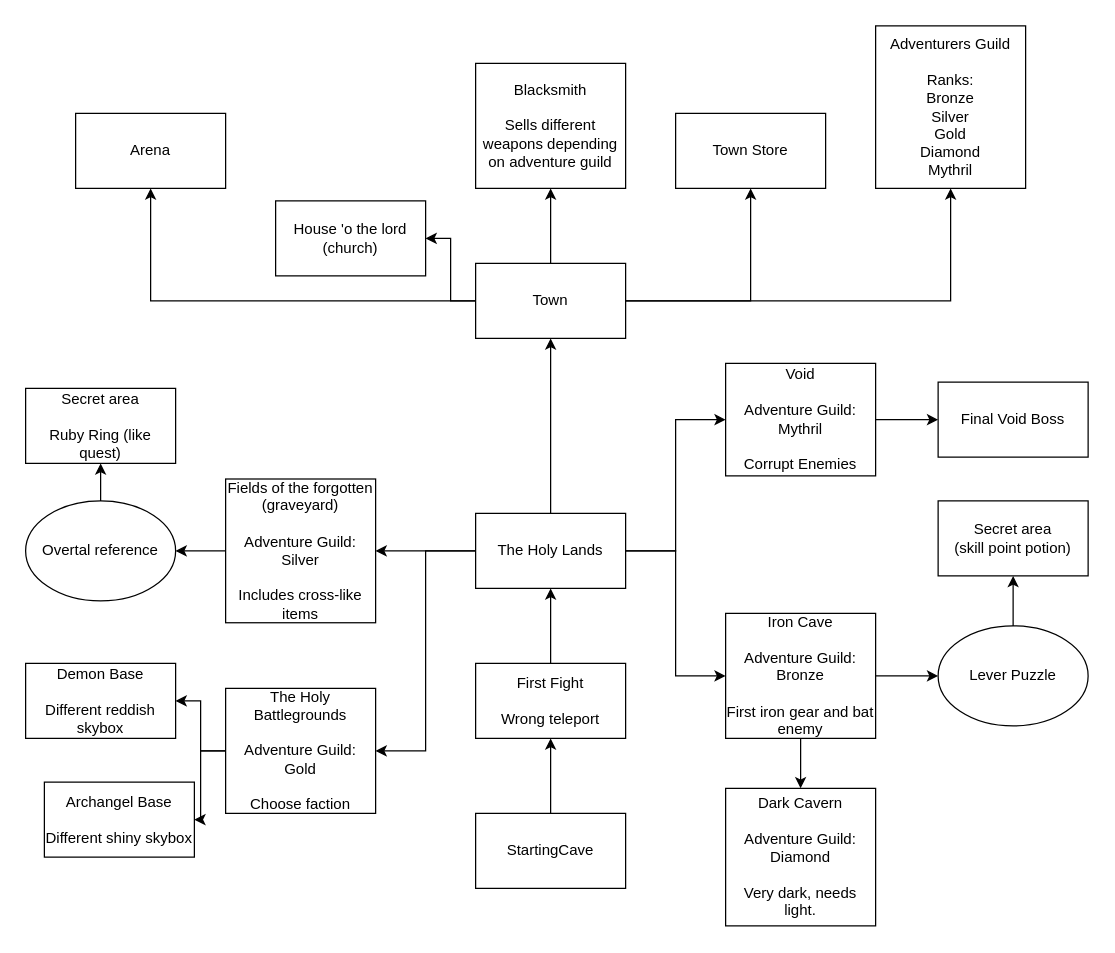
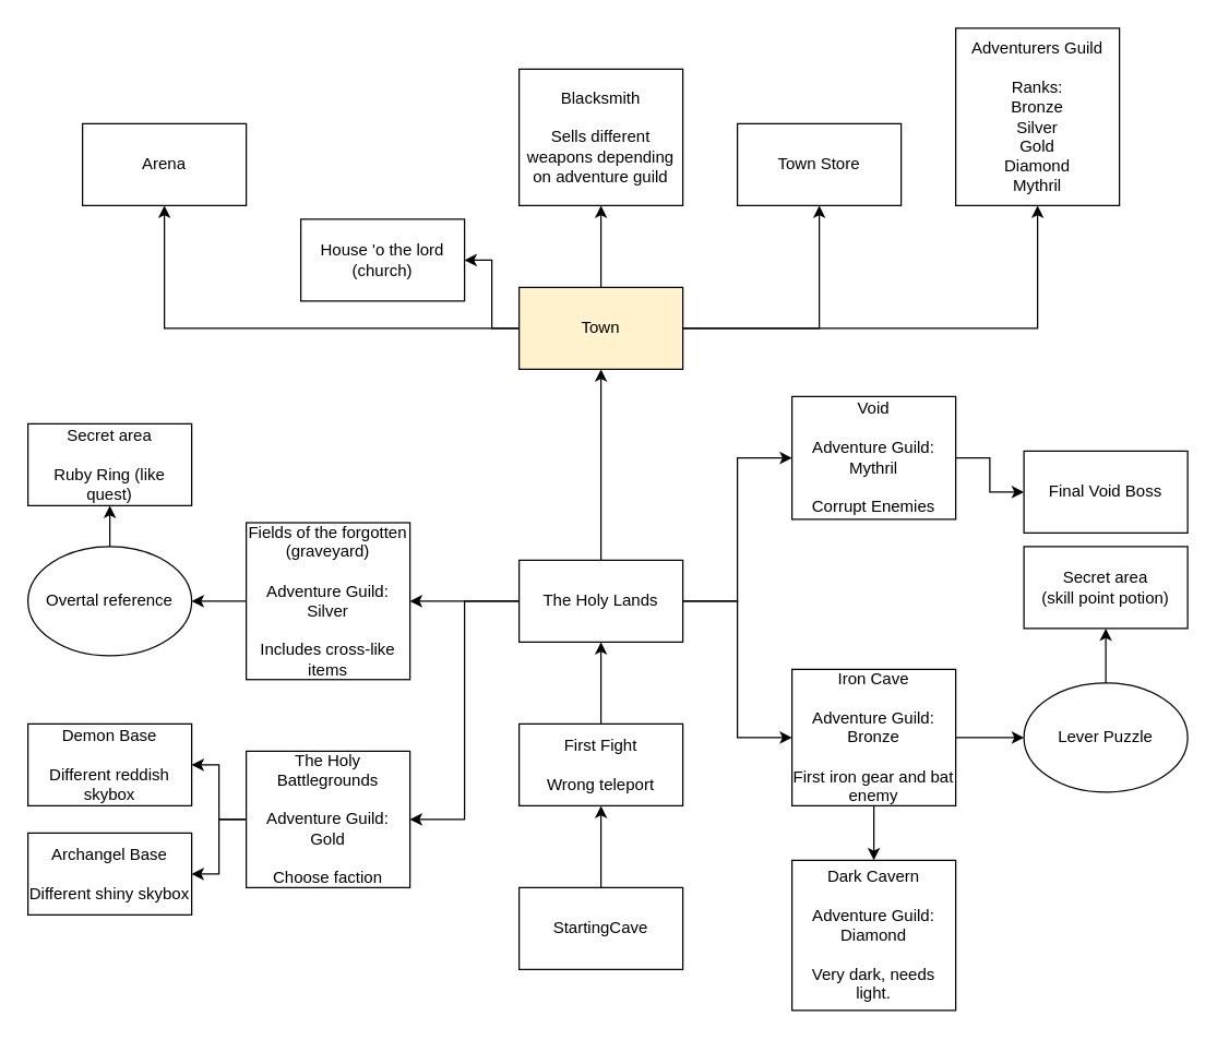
  <mxCell id="0" />
  <mxCell id="1" parent="0" />
  <mxCell id="2" style="edgeStyle=orthogonalEdgeStyle;rounded=0;orthogonalLoop=1;jettySize=auto;html=1;entryX=0.5;entryY=1;entryDx=0;entryDy=0;" edge="1" parent="1" source="3" target="25"><mxGeometry relative="1" as="geometry" /></mxCell>
  <mxCell id="3" value="StartingCave" style="rounded=0;whiteSpace=wrap;html=1;" vertex="1" parent="1"><mxGeometry x="380" y="650" width="120" height="60" as="geometry" /></mxCell>
  <mxCell id="4" style="edgeStyle=orthogonalEdgeStyle;rounded=0;orthogonalLoop=1;jettySize=auto;html=1;entryX=0.5;entryY=1;entryDx=0;entryDy=0;" edge="1" parent="1" source="9" target="15"><mxGeometry relative="1" as="geometry" /></mxCell>
  <mxCell id="5" style="edgeStyle=orthogonalEdgeStyle;rounded=0;orthogonalLoop=1;jettySize=auto;html=1;" edge="1" parent="1" source="9" target="30"><mxGeometry relative="1" as="geometry" /></mxCell>
  <mxCell id="6" style="edgeStyle=orthogonalEdgeStyle;rounded=0;orthogonalLoop=1;jettySize=auto;html=1;entryX=1;entryY=0.5;entryDx=0;entryDy=0;" edge="1" parent="1" source="9" target="36"><mxGeometry relative="1" as="geometry" /></mxCell>
  <mxCell id="7" style="edgeStyle=orthogonalEdgeStyle;rounded=0;orthogonalLoop=1;jettySize=auto;html=1;entryX=0;entryY=0.5;entryDx=0;entryDy=0;" edge="1" parent="1" source="9" target="23"><mxGeometry relative="1" as="geometry" /></mxCell>
  <mxCell id="8" style="edgeStyle=orthogonalEdgeStyle;rounded=0;orthogonalLoop=1;jettySize=auto;html=1;entryX=0;entryY=0.5;entryDx=0;entryDy=0;" edge="1" parent="1" source="9" target="41"><mxGeometry relative="1" as="geometry" /></mxCell>
  <mxCell id="9" value="The Holy Lands" style="rounded=0;whiteSpace=wrap;html=1;" vertex="1" parent="1"><mxGeometry x="380" y="410" width="120" height="60" as="geometry" /></mxCell>
  <mxCell id="10" style="edgeStyle=orthogonalEdgeStyle;rounded=0;orthogonalLoop=1;jettySize=auto;html=1;entryX=0.5;entryY=1;entryDx=0;entryDy=0;" edge="1" parent="1" source="15" target="16"><mxGeometry relative="1" as="geometry" /></mxCell>
  <mxCell id="11" style="edgeStyle=orthogonalEdgeStyle;rounded=0;orthogonalLoop=1;jettySize=auto;html=1;entryX=0.5;entryY=1;entryDx=0;entryDy=0;" edge="1" parent="1" source="15" target="17"><mxGeometry relative="1" as="geometry" /></mxCell>
  <mxCell id="12" style="edgeStyle=orthogonalEdgeStyle;rounded=0;orthogonalLoop=1;jettySize=auto;html=1;" edge="1" parent="1" source="15" target="18"><mxGeometry relative="1" as="geometry" /></mxCell>
  <mxCell id="13" style="edgeStyle=orthogonalEdgeStyle;rounded=0;orthogonalLoop=1;jettySize=auto;html=1;entryX=0.5;entryY=1;entryDx=0;entryDy=0;" edge="1" parent="1" source="15" target="19"><mxGeometry relative="1" as="geometry" /></mxCell>
  <mxCell id="14" style="edgeStyle=orthogonalEdgeStyle;rounded=0;orthogonalLoop=1;jettySize=auto;html=1;" edge="1" parent="1" source="15" target="20"><mxGeometry relative="1" as="geometry" /></mxCell>
- <mxCell id="15" value="Town" style="rounded=0;whiteSpace=wrap;html=1;" vertex="1" parent="1"><mxGeometry x="380" y="210" width="120" height="60" as="geometry" /></mxCell>
+ <mxCell id="15" value="Town" style="rounded=0;whiteSpace=wrap;html=1;fillColor=#fff2cc;" vertex="1" parent="1"><mxGeometry x="380" y="210" width="120" height="60" as="geometry" /></mxCell>
  <mxCell id="16" value="Blacksmith&lt;br&gt;&lt;br&gt;Sells different weapons depending on adventure guild&lt;br&gt;" style="rounded=0;whiteSpace=wrap;html=1;" vertex="1" parent="1"><mxGeometry x="380" width="120" height="100" as="geometry" y="50" /></mxCell>
  <mxCell id="17" value="Town Store" style="rounded=0;whiteSpace=wrap;html=1;" vertex="1" parent="1"><mxGeometry x="540" y="90" width="120" height="60" as="geometry" /></mxCell>
  <mxCell id="18" value="House 'o the lord&lt;br&gt;(church)" style="rounded=0;whiteSpace=wrap;html=1;" vertex="1" parent="1"><mxGeometry x="220" y="160" width="120" height="60" as="geometry" /></mxCell>
  <mxCell id="19" value="Adventurers Guild&lt;br&gt;&lt;br&gt;Ranks:&lt;br&gt;Bronze&lt;br&gt;Silver&lt;br&gt;Gold&lt;br&gt;Diamond&lt;br&gt;Mythril" style="rounded=0;whiteSpace=wrap;html=1;" vertex="1" parent="1"><mxGeometry x="700" y="20" width="120" height="130" as="geometry" /></mxCell>
  <mxCell id="20" value="Arena" style="rounded=0;whiteSpace=wrap;html=1;" vertex="1" parent="1"><mxGeometry x="60" y="90" width="120" height="60" as="geometry" /></mxCell>
  <mxCell id="21" style="edgeStyle=orthogonalEdgeStyle;rounded=0;orthogonalLoop=1;jettySize=auto;html=1;" edge="1" parent="1" source="23" target="27"><mxGeometry relative="1" as="geometry" /></mxCell>
  <mxCell id="22" style="edgeStyle=orthogonalEdgeStyle;rounded=0;orthogonalLoop=1;jettySize=auto;html=1;" edge="1" parent="1" source="23" target="39"><mxGeometry relative="1" as="geometry" /></mxCell>
  <mxCell id="23" value="Iron Cave&lt;br&gt;&lt;br&gt;Adventure Guild: Bronze&lt;br&gt;&lt;br&gt;First iron gear and bat enemy" style="rounded=0;whiteSpace=wrap;html=1;" vertex="1" parent="1"><mxGeometry x="580" y="490" width="120" height="100" as="geometry" /></mxCell>
  <mxCell id="24" style="edgeStyle=orthogonalEdgeStyle;rounded=0;orthogonalLoop=1;jettySize=auto;html=1;entryX=0.5;entryY=1;entryDx=0;entryDy=0;" edge="1" parent="1" source="25" target="9"><mxGeometry relative="1" as="geometry" /></mxCell>
  <mxCell id="25" value="First Fight&lt;br&gt;&lt;br&gt;Wrong teleport" style="rounded=0;whiteSpace=wrap;html=1;" vertex="1" parent="1"><mxGeometry x="380" y="530" width="120" height="60" as="geometry" /></mxCell>
  <mxCell id="26" style="edgeStyle=orthogonalEdgeStyle;rounded=0;orthogonalLoop=1;jettySize=auto;html=1;" edge="1" parent="1" source="27" target="28"><mxGeometry relative="1" as="geometry" /></mxCell>
  <mxCell id="27" value="Lever Puzzle" style="ellipse;whiteSpace=wrap;html=1;" vertex="1" parent="1"><mxGeometry x="750" y="500" width="120" height="80" as="geometry" /></mxCell>
  <mxCell id="28" value="Secret area&lt;br&gt;(skill point potion)" style="rounded=0;whiteSpace=wrap;html=1;" vertex="1" parent="1"><mxGeometry x="750" y="400" width="120" height="60" as="geometry" /></mxCell>
  <mxCell id="29" style="edgeStyle=orthogonalEdgeStyle;rounded=0;orthogonalLoop=1;jettySize=auto;html=1;entryX=1;entryY=0.5;entryDx=0;entryDy=0;" edge="1" parent="1" source="30" target="32"><mxGeometry relative="1" as="geometry" /></mxCell>
  <mxCell id="30" value="Fields of the forgotten&lt;br&gt;(graveyard)&lt;br&gt;&lt;br&gt;Adventure Guild:&lt;br&gt;Silver&lt;br&gt;&lt;br&gt;Includes cross-like items" style="rounded=0;whiteSpace=wrap;html=1;" vertex="1" parent="1"><mxGeometry x="180" y="382.5" width="120" height="115" as="geometry" /></mxCell>
  <mxCell id="31" style="edgeStyle=orthogonalEdgeStyle;rounded=0;orthogonalLoop=1;jettySize=auto;html=1;" edge="1" parent="1" source="32" target="33"><mxGeometry relative="1" as="geometry" /></mxCell>
  <mxCell id="32" value="Overtal reference" style="ellipse;whiteSpace=wrap;html=1;" vertex="1" parent="1"><mxGeometry x="20" y="400" width="120" height="80" as="geometry" /></mxCell>
  <mxCell id="33" value="Secret area&lt;br&gt;&lt;br&gt;Ruby Ring (like quest)" style="rounded=0;whiteSpace=wrap;html=1;" vertex="1" parent="1"><mxGeometry x="20" y="310" width="120" height="60" as="geometry" /></mxCell>
  <mxCell id="34" style="edgeStyle=orthogonalEdgeStyle;rounded=0;orthogonalLoop=1;jettySize=auto;html=1;entryX=1;entryY=0.5;entryDx=0;entryDy=0;" edge="1" parent="1" source="36" target="37"><mxGeometry relative="1" as="geometry" /></mxCell>
  <mxCell id="35" style="edgeStyle=orthogonalEdgeStyle;rounded=0;orthogonalLoop=1;jettySize=auto;html=1;entryX=1;entryY=0.5;entryDx=0;entryDy=0;" edge="1" parent="1" source="36" target="38"><mxGeometry relative="1" as="geometry" /></mxCell>
  <mxCell id="36" value="The Holy Battlegrounds&lt;br&gt;&lt;br&gt;Adventure Guild:&lt;br&gt;Gold&lt;br&gt;&lt;br&gt;Choose faction" style="rounded=0;whiteSpace=wrap;html=1;" vertex="1" parent="1"><mxGeometry x="180" y="550" width="120" height="100" as="geometry" /></mxCell>
  <mxCell id="37" value="Demon Base&lt;br&gt;&lt;br&gt;Different reddish skybox" style="rounded=0;whiteSpace=wrap;html=1;" vertex="1" parent="1"><mxGeometry x="20" y="530" width="120" height="60" as="geometry" /></mxCell>
- <mxCell id="38" value="Archangel Base&lt;br&gt;&lt;br&gt;Different shiny skybox" style="rounded=0;whiteSpace=wrap;html=1;" vertex="1" parent="1"><mxGeometry x="35" y="625" width="120" height="60" as="geometry" /></mxCell>
+ <mxCell id="38" value="Archangel Base&lt;br&gt;&lt;br&gt;Different shiny skybox" style="rounded=0;whiteSpace=wrap;html=1;" vertex="1" parent="1"><mxGeometry x="20" y="610" width="120" height="60" as="geometry" /></mxCell>
  <mxCell id="39" value="Dark Cavern&lt;br&gt;&lt;br&gt;Adventure Guild:&lt;br&gt;Diamond&lt;br&gt;&lt;br&gt;Very dark, needs light." style="rounded=0;whiteSpace=wrap;html=1;" vertex="1" parent="1"><mxGeometry x="580" y="630" width="120" height="110" as="geometry" /></mxCell>
  <mxCell id="40" style="edgeStyle=orthogonalEdgeStyle;rounded=0;orthogonalLoop=1;jettySize=auto;html=1;entryX=0;entryY=0.5;entryDx=0;entryDy=0;" edge="1" parent="1" source="41" target="42"><mxGeometry relative="1" as="geometry" /></mxCell>
  <mxCell id="41" value="Void&lt;br&gt;&lt;br&gt;Adventure Guild:&lt;br&gt;Mythril&lt;br&gt;&lt;br&gt;Corrupt Enemies" style="rounded=0;whiteSpace=wrap;html=1;" vertex="1" parent="1"><mxGeometry x="580" y="290" width="120" height="90" as="geometry" /></mxCell>
- <mxCell id="42" value="Final Void Boss" style="rounded=0;whiteSpace=wrap;html=1;" vertex="1" parent="1"><mxGeometry x="750" y="305" width="120" height="60" as="geometry" /></mxCell>
+ <mxCell id="42" value="Final Void Boss" style="rounded=0;whiteSpace=wrap;html=1;" vertex="1" parent="1"><mxGeometry x="750" y="330" width="120" height="60" as="geometry" /></mxCell>
